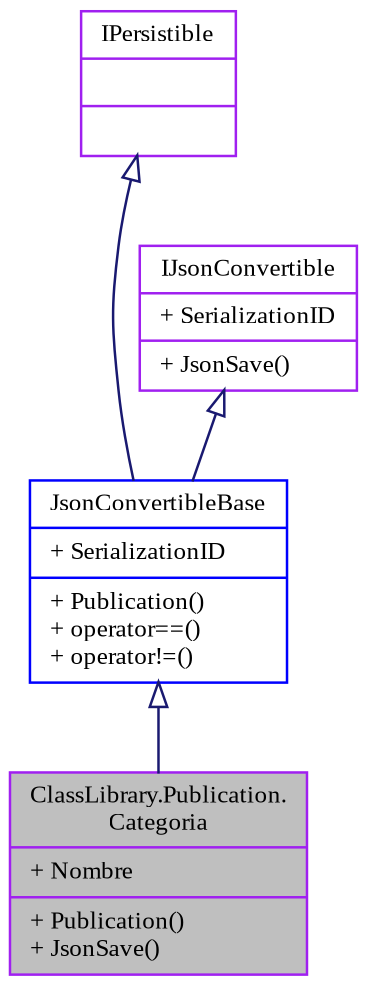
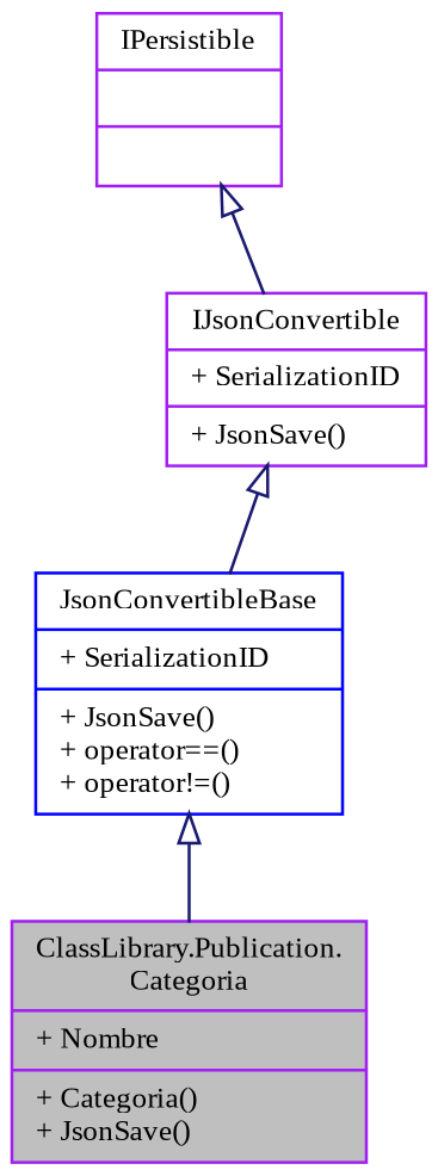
  digraph {
    fontname="Liberation Serif"
    node [color=purple fillcolor=white fontname="Liberation Serif" fontsize=10 shape=record style=filled]
    edge [arrowtail=onormal color=midnightblue dir=back fontname="Liberation Serif" fontsize=10 labelfontname=Helvetica labelfontsize=10 style=solid]
-   n1 [fillcolor=grey75 fontcolor=black height=0.2 label="{ClassLibrary.Publication.\lCategoria\n|+ Nombre\l|+ Publication()\l+ JsonSave()\l}" width=0.4]
-   n2 [color=blue height=0.2 label="{JsonConvertibleBase\n|+ SerializationID\l|+ Publication()\l+ operator==()\l+ operator!=()\l}" width=0.4]
+   n1 [fillcolor=grey75 fontcolor=black height=0.2 label="{ClassLibrary.Publication.\lCategoria\n|+ Nombre\l|+ Categoria()\l+ JsonSave()\l}" width=0.4]
+   n2 [color=blue height=0.2 label="{JsonConvertibleBase\n|+ SerializationID\l|+ JsonSave()\l+ operator==()\l+ operator!=()\l}" width=0.4]
    n3 [height=0.2 label="{IJsonConvertible\n|+ SerializationID\l|+ JsonSave()\l}" width=0.4]
    n4 [height=0.2 label="{IPersistible\n||}" width=0.4]
    n2 -> n1
    n3 -> n2
-   n4 -> n2
+   n4 -> n3
  }
